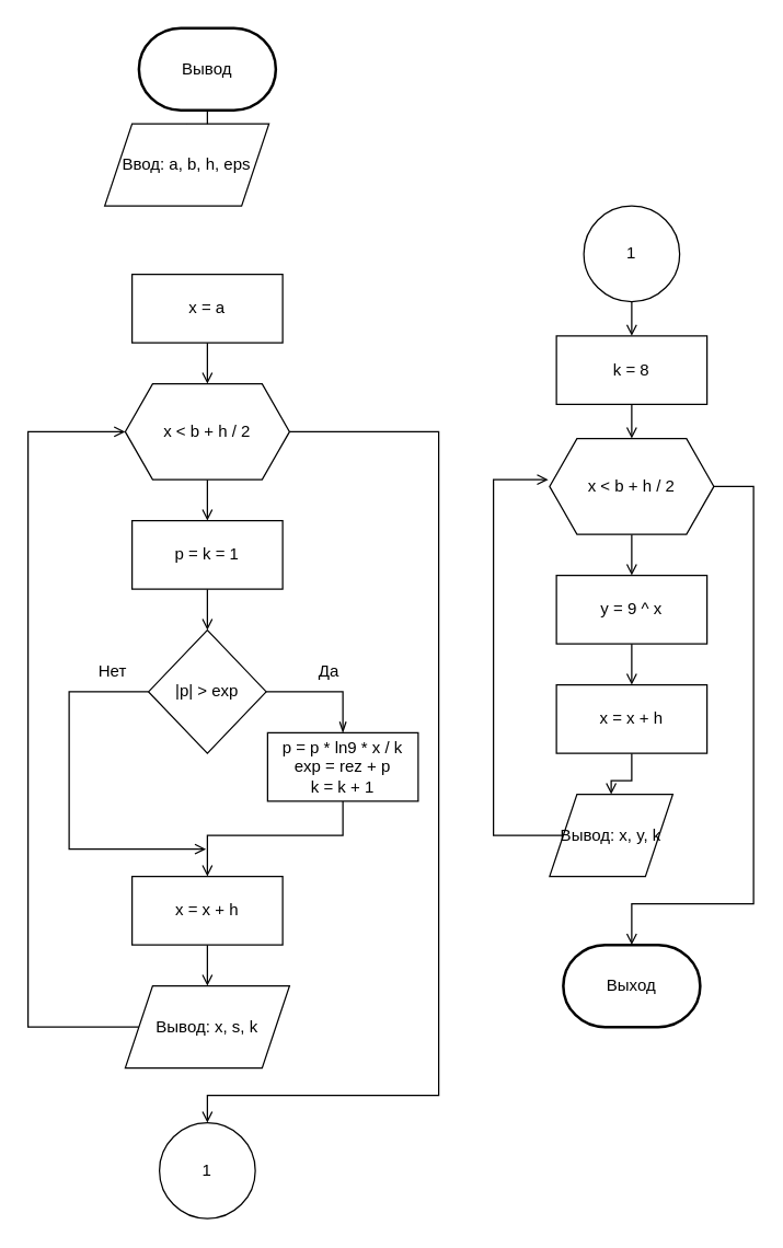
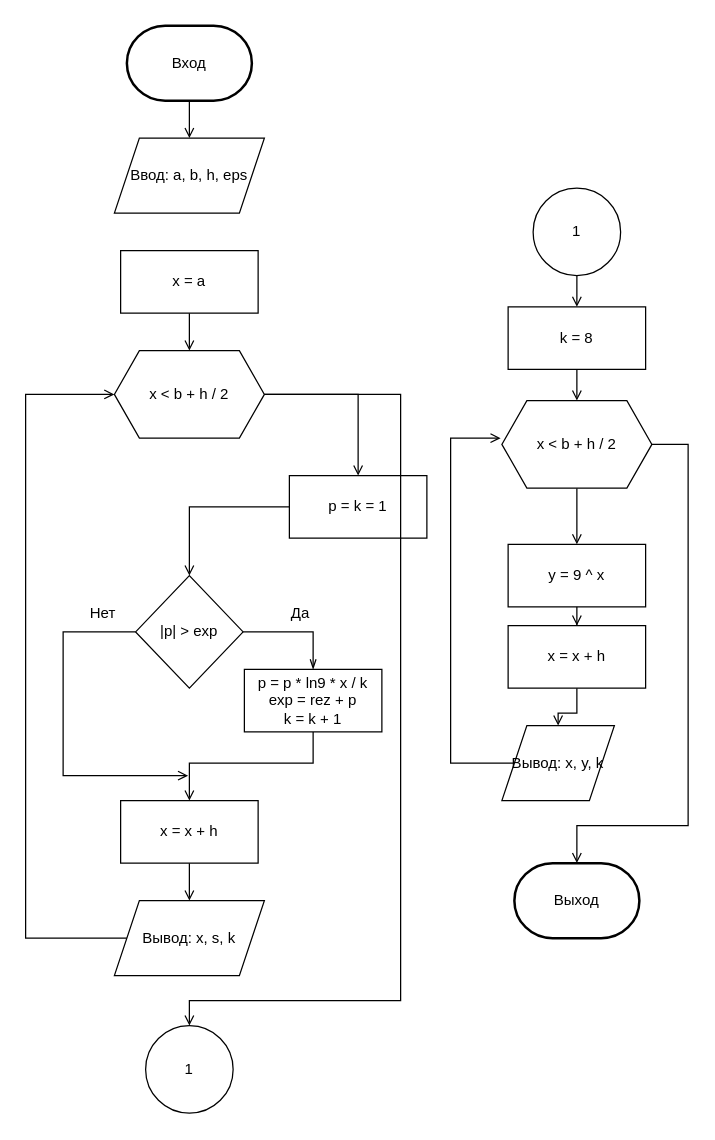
  <mxCell id="0" />
  <mxCell id="1" parent="0" />
  <mxCell id="2" style="edgeStyle=orthogonalEdgeStyle;rounded=0;orthogonalLoop=1;jettySize=auto;html=1;entryX=0.5;entryY=0;entryDx=0;entryDy=0;endArrow=open;endFill=0;" edge="1" parent="1" source="3" target="19"><mxGeometry relative="1" as="geometry" /></mxCell>
- <mxCell id="3" value="Вывод" style="strokeWidth=2;html=1;shape=mxgraph.flowchart.terminator;whiteSpace=wrap;" parent="1" vertex="1"><mxGeometry x="101" width="100" height="60" as="geometry" y="20" /></mxCell>
+ <mxCell id="3" value="Вход" style="strokeWidth=2;html=1;shape=mxgraph.flowchart.terminator;whiteSpace=wrap;" parent="1" vertex="1"><mxGeometry x="101" width="100" height="60" as="geometry" y="20" /></mxCell>
  <mxCell id="4" value="Выход" style="strokeWidth=2;html=1;shape=mxgraph.flowchart.terminator;whiteSpace=wrap;" parent="1" vertex="1"><mxGeometry x="411" y="690" width="100" height="60" as="geometry" /></mxCell>
  <mxCell id="5" style="edgeStyle=orthogonalEdgeStyle;rounded=0;orthogonalLoop=1;jettySize=auto;html=1;exitX=0.5;exitY=1;exitDx=0;exitDy=0;entryX=0.5;entryY=0;entryDx=0;entryDy=0;endArrow=open;endFill=0;" edge="1" parent="1" source="6" target="29"><mxGeometry relative="1" as="geometry"><Array as="points"><mxPoint x="250" y="610" /><mxPoint x="151" y="610" /></Array></mxGeometry></mxCell>
  <mxCell id="6" value="p = p * ln9 * x / k&lt;br&gt;exp = rez + p&lt;br&gt;k = k + 1" style="rounded=0;whiteSpace=wrap;html=1;" parent="1" vertex="1"><mxGeometry x="195" y="535" width="110" height="50" as="geometry" /></mxCell>
  <mxCell id="7" style="edgeStyle=orthogonalEdgeStyle;rounded=0;orthogonalLoop=1;jettySize=auto;html=1;exitX=0.5;exitY=1;exitDx=0;exitDy=0;entryX=0;entryY=0.5;entryDx=0;entryDy=0;" parent="1" target="10" edge="1"><mxGeometry relative="1" as="geometry"><mxPoint x="145" y="472" as="sourcePoint" /></mxGeometry></mxCell>
  <mxCell id="8" style="edgeStyle=orthogonalEdgeStyle;rounded=0;orthogonalLoop=1;jettySize=auto;html=1;entryX=0.5;entryY=0;entryDx=0;entryDy=0;endArrow=openThin;endFill=0;" parent="1" source="10" target="6" edge="1"><mxGeometry relative="1" as="geometry" /></mxCell>
  <mxCell id="9" style="edgeStyle=orthogonalEdgeStyle;rounded=0;orthogonalLoop=1;jettySize=auto;html=1;exitX=0.5;exitY=1;exitDx=0;exitDy=0;endArrow=open;endFill=0;" edge="1" parent="1" source="10"><mxGeometry relative="1" as="geometry"><mxPoint x="150" y="620" as="targetPoint" /><Array as="points"><mxPoint x="50" y="505" /><mxPoint x="50" y="620" /></Array></mxGeometry></mxCell>
  <mxCell id="10" value="|p| &amp;gt; exp" style="rhombus;whiteSpace=wrap;html=1;direction=south;" parent="1" vertex="1"><mxGeometry x="108" y="460" width="86" height="90" as="geometry" /></mxCell>
  <mxCell id="11" value="Нет" style="text;html=1;strokeColor=none;fillColor=none;align=center;verticalAlign=middle;whiteSpace=wrap;rounded=0;" parent="1" vertex="1"><mxGeometry x="62" y="480" width="40" height="20" as="geometry" /></mxCell>
  <mxCell id="12" value="Да" style="text;html=1;strokeColor=none;fillColor=none;align=center;verticalAlign=middle;whiteSpace=wrap;rounded=0;" parent="1" vertex="1"><mxGeometry x="220" y="480" width="40" height="20" as="geometry" /></mxCell>
  <mxCell id="13" value="1" style="ellipse;whiteSpace=wrap;html=1;aspect=fixed;" parent="1" vertex="1"><mxGeometry x="116" y="820" width="70" height="70" as="geometry" /></mxCell>
  <mxCell id="14" style="edgeStyle=orthogonalEdgeStyle;rounded=0;orthogonalLoop=1;jettySize=auto;html=1;endArrow=open;endFill=0;" edge="1" parent="1" source="15" target="10"><mxGeometry relative="1" as="geometry" /></mxCell>
- <mxCell id="15" value="p = k = 1" style="rounded=0;whiteSpace=wrap;html=1;" parent="1" vertex="1"><mxGeometry x="96" y="380" width="110" height="50" as="geometry" /></mxCell>
+ <mxCell id="15" value="p = k = 1" style="rounded=0;whiteSpace=wrap;html=1;" parent="1" vertex="1"><mxGeometry x="231" y="380" width="110" height="50" as="geometry" /></mxCell>
  <mxCell id="16" style="edgeStyle=orthogonalEdgeStyle;rounded=0;orthogonalLoop=1;jettySize=auto;html=1;endArrow=open;endFill=0;" edge="1" parent="1" source="18" target="15"><mxGeometry relative="1" as="geometry" /></mxCell>
  <mxCell id="17" style="edgeStyle=orthogonalEdgeStyle;rounded=0;orthogonalLoop=1;jettySize=auto;html=1;entryX=0.5;entryY=0;entryDx=0;entryDy=0;endArrow=open;endFill=0;" edge="1" parent="1" source="18" target="13"><mxGeometry relative="1" as="geometry"><mxPoint x="206" y="790" as="targetPoint" /><Array as="points"><mxPoint x="320" y="315" /><mxPoint x="320" y="800" /><mxPoint x="151" y="800" /></Array></mxGeometry></mxCell>
  <mxCell id="18" value="x &amp;lt; b + h / 2" style="shape=hexagon;perimeter=hexagonPerimeter2;whiteSpace=wrap;html=1;fixedSize=1;" parent="1" vertex="1"><mxGeometry x="91" y="280" width="120" height="70" as="geometry" /></mxCell>
- <mxCell id="19" value="Ввод: a, b, h, eps" style="shape=parallelogram;perimeter=parallelogramPerimeter;whiteSpace=wrap;html=1;fixedSize=1;" vertex="1" parent="1"><mxGeometry x="76" y="90" width="120" height="60" as="geometry" /></mxCell>
+ <mxCell id="19" value="Ввод: a, b, h, eps" style="shape=parallelogram;perimeter=parallelogramPerimeter;whiteSpace=wrap;html=1;fixedSize=1;" vertex="1" parent="1"><mxGeometry x="91" y="110" width="120" height="60" as="geometry" /></mxCell>
  <mxCell id="20" style="edgeStyle=orthogonalEdgeStyle;rounded=0;orthogonalLoop=1;jettySize=auto;html=1;endArrow=open;endFill=0;" edge="1" parent="1" source="21" target="18"><mxGeometry relative="1" as="geometry" /></mxCell>
  <mxCell id="21" value="x = a" style="rounded=0;whiteSpace=wrap;html=1;" vertex="1" parent="1"><mxGeometry x="96" y="200" width="110" height="50" as="geometry" /></mxCell>
  <mxCell id="22" style="edgeStyle=orthogonalEdgeStyle;rounded=0;orthogonalLoop=1;jettySize=auto;html=1;endArrow=open;endFill=0;exitX=0;exitY=0.5;exitDx=0;exitDy=0;" edge="1" parent="1" source="23"><mxGeometry relative="1" as="geometry"><mxPoint x="91" y="315" as="targetPoint" /><Array as="points"><mxPoint x="20" y="750" /><mxPoint x="20" y="315" /></Array></mxGeometry></mxCell>
  <mxCell id="23" value="Вывод: x, s, k" style="shape=parallelogram;perimeter=parallelogramPerimeter;whiteSpace=wrap;html=1;fixedSize=1;" vertex="1" parent="1"><mxGeometry x="91" y="720" width="120" height="60" as="geometry" /></mxCell>
  <mxCell id="24" style="edgeStyle=orthogonalEdgeStyle;rounded=0;orthogonalLoop=1;jettySize=auto;html=1;entryX=0.5;entryY=0;entryDx=0;entryDy=0;endArrow=open;endFill=0;" edge="1" parent="1" source="25" target="34"><mxGeometry relative="1" as="geometry" /></mxCell>
  <mxCell id="25" value="k = 8" style="rounded=0;whiteSpace=wrap;html=1;" vertex="1" parent="1"><mxGeometry x="406" y="245" width="110" height="50" as="geometry" /></mxCell>
  <mxCell id="26" style="edgeStyle=orthogonalEdgeStyle;rounded=0;orthogonalLoop=1;jettySize=auto;html=1;exitX=0.5;exitY=1;exitDx=0;exitDy=0;entryX=0.5;entryY=0;entryDx=0;entryDy=0;endArrow=open;endFill=0;" edge="1" parent="1" source="27" target="25"><mxGeometry relative="1" as="geometry" /></mxCell>
  <mxCell id="27" value="1" style="ellipse;whiteSpace=wrap;html=1;aspect=fixed;" vertex="1" parent="1"><mxGeometry x="426" y="150" width="70" height="70" as="geometry" /></mxCell>
  <mxCell id="28" style="edgeStyle=orthogonalEdgeStyle;rounded=0;orthogonalLoop=1;jettySize=auto;html=1;endArrow=open;endFill=0;" edge="1" parent="1" source="29" target="23"><mxGeometry relative="1" as="geometry" /></mxCell>
  <mxCell id="29" value="x = x + h" style="rounded=0;whiteSpace=wrap;html=1;" vertex="1" parent="1"><mxGeometry x="96" y="640" width="110" height="50" as="geometry" /></mxCell>
  <mxCell id="30" style="edgeStyle=orthogonalEdgeStyle;rounded=0;orthogonalLoop=1;jettySize=auto;html=1;endArrow=open;endFill=0;" edge="1" parent="1" source="31" target="38"><mxGeometry relative="1" as="geometry" /></mxCell>
- <mxCell id="31" value="y = 9 ^ x" style="rounded=0;whiteSpace=wrap;html=1;" vertex="1" parent="1"><mxGeometry x="406" y="420" width="110" height="50" as="geometry" /></mxCell>
+ <mxCell id="31" value="y = 9 ^ x" style="rounded=0;whiteSpace=wrap;html=1;" vertex="1" parent="1"><mxGeometry x="406" y="435" width="110" height="50" as="geometry" /></mxCell>
  <mxCell id="32" style="edgeStyle=orthogonalEdgeStyle;rounded=0;orthogonalLoop=1;jettySize=auto;html=1;endArrow=open;endFill=0;" edge="1" parent="1" source="34" target="31"><mxGeometry relative="1" as="geometry" /></mxCell>
  <mxCell id="33" style="edgeStyle=orthogonalEdgeStyle;rounded=0;orthogonalLoop=1;jettySize=auto;html=1;entryX=0.5;entryY=0;entryDx=0;entryDy=0;entryPerimeter=0;endArrow=open;endFill=0;" edge="1" parent="1" source="34" target="4"><mxGeometry relative="1" as="geometry"><Array as="points"><mxPoint x="550" y="355" /><mxPoint x="550" y="660" /><mxPoint x="461" y="660" /></Array></mxGeometry></mxCell>
  <mxCell id="34" value="x &amp;lt; b + h / 2" style="shape=hexagon;perimeter=hexagonPerimeter2;whiteSpace=wrap;html=1;fixedSize=1;" vertex="1" parent="1"><mxGeometry x="401" y="320" width="120" height="70" as="geometry" /></mxCell>
  <mxCell id="35" style="edgeStyle=orthogonalEdgeStyle;rounded=0;orthogonalLoop=1;jettySize=auto;html=1;endArrow=open;endFill=0;exitX=0;exitY=0.5;exitDx=0;exitDy=0;" edge="1" parent="1" source="36"><mxGeometry relative="1" as="geometry"><mxPoint x="400" y="350" as="targetPoint" /><Array as="points"><mxPoint x="360" y="610" /><mxPoint x="360" y="350" /></Array></mxGeometry></mxCell>
  <mxCell id="36" value="Вывод: x, y, k" style="shape=parallelogram;perimeter=parallelogramPerimeter;whiteSpace=wrap;html=1;fixedSize=1;" vertex="1" parent="1"><mxGeometry x="401" y="580" width="90" height="60" as="geometry" /></mxCell>
  <mxCell id="37" style="edgeStyle=orthogonalEdgeStyle;rounded=0;orthogonalLoop=1;jettySize=auto;html=1;endArrow=open;endFill=0;" edge="1" parent="1" source="38" target="36"><mxGeometry relative="1" as="geometry" /></mxCell>
  <mxCell id="38" value="x = x + h" style="rounded=0;whiteSpace=wrap;html=1;" vertex="1" parent="1"><mxGeometry x="406" y="500" width="110" height="50" as="geometry" /></mxCell>
